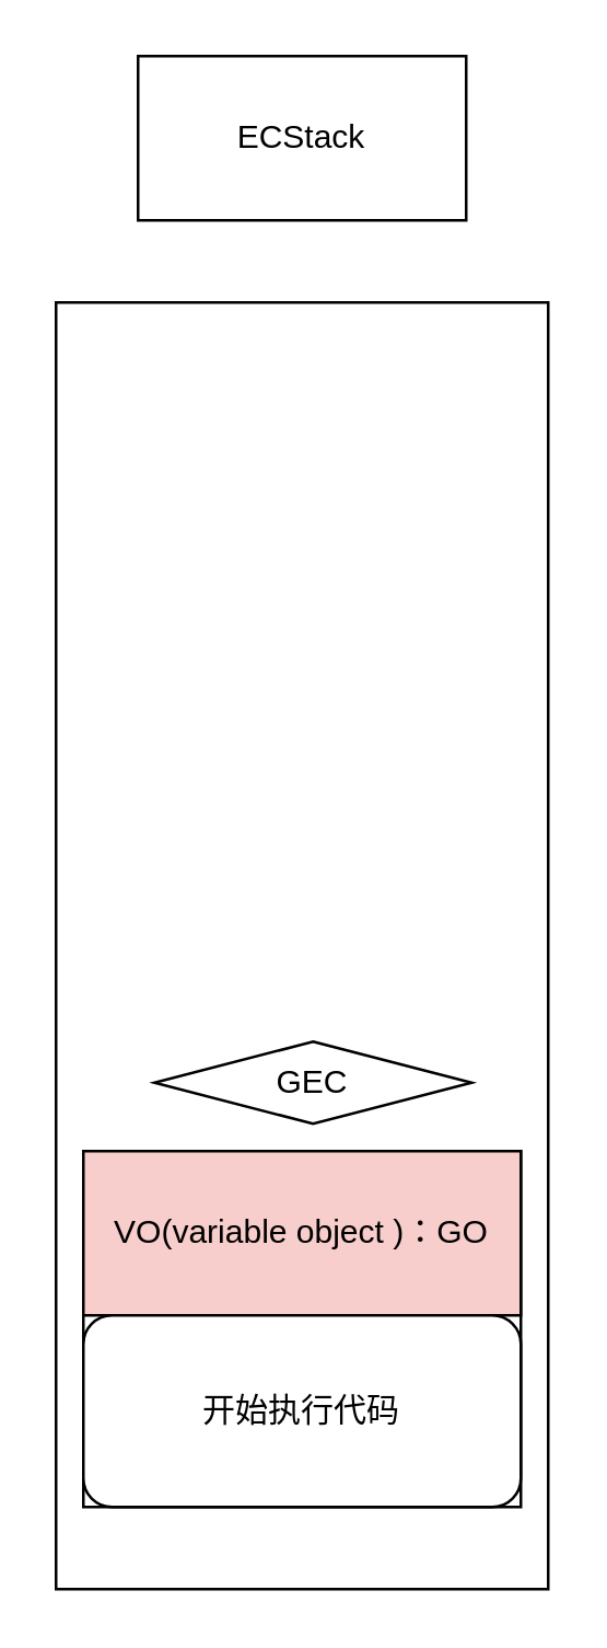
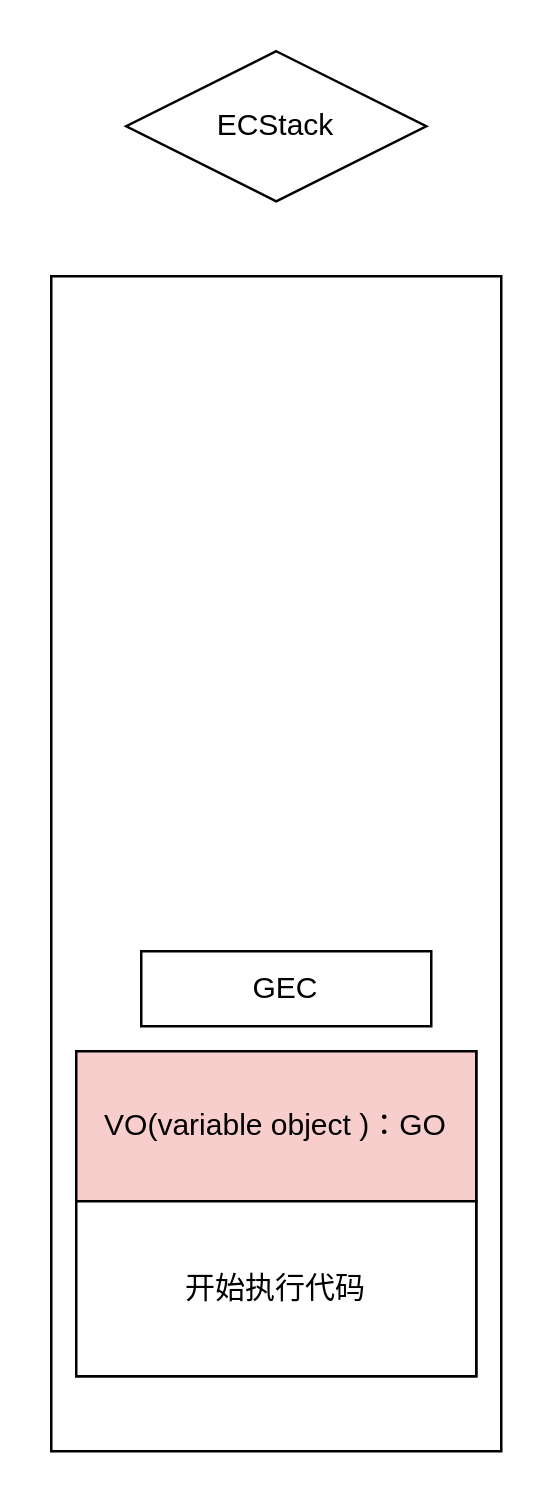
  <mxCell id="0" />
  <mxCell id="1" parent="0" />
- <mxCell id="2" value="ECStack" style="rounded=0;whiteSpace=wrap;html=1;" vertex="1" parent="1"><mxGeometry x="50" y="20" width="120" height="60" as="geometry" /></mxCell>
+ <mxCell id="2" value="ECStack" style="rhombus;whiteSpace=wrap;html=1;" vertex="1" parent="1"><mxGeometry x="50" y="20" width="120" height="60" as="geometry" /></mxCell>
  <mxCell id="3" value="" style="rounded=0;whiteSpace=wrap;html=1;" vertex="1" parent="1"><mxGeometry x="20" y="110" width="180" height="470" as="geometry" /></mxCell>
  <mxCell id="4" value="" style="rounded=0;whiteSpace=wrap;html=1;" vertex="1" parent="1"><mxGeometry x="30" y="420" width="160" height="130" as="geometry" /></mxCell>
- <mxCell id="5" value="GEC" style="rhombus;whiteSpace=wrap;html=1;" vertex="1" parent="1"><mxGeometry x="56" y="380" width="116" height="30" as="geometry" /></mxCell>
+ <mxCell id="5" value="GEC" style="rounded=0;whiteSpace=wrap;html=1;" vertex="1" parent="1"><mxGeometry x="56" y="380" width="116" height="30" as="geometry" /></mxCell>
  <mxCell id="6" value="VO(variable object )：GO" style="rounded=0;whiteSpace=wrap;html=1;fillColor=#f8cecc;" vertex="1" parent="1"><mxGeometry x="30" y="420" width="160" height="60" as="geometry" /></mxCell>
- <mxCell id="7" value="开始执行代码" style="whiteSpace=wrap;html=1;rounded=1;" vertex="1" parent="1"><mxGeometry x="30" y="480" width="160" height="70" as="geometry" /></mxCell>
+ <mxCell id="7" value="开始执行代码" style="rounded=0;whiteSpace=wrap;html=1;" vertex="1" parent="1"><mxGeometry x="30" y="480" width="160" height="70" as="geometry" /></mxCell>
